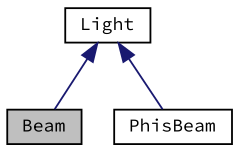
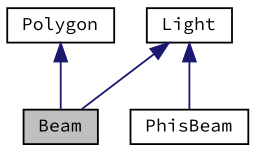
  digraph {
    fontname="Source Code Pro"
    node [color=black fillcolor=white fontname="Source Code Pro" fontsize=10 shape=record style=filled]
    edge [color=midnightblue dir=back fontname="Source Code Pro" fontsize=10 labelfontname=Helvetica labelfontsize=10 style=solid]
    n1 [fillcolor=grey75 fontcolor=black height=0.2 label=Beam width=0.4]
    n2 [height=0.2 label=PhisBeam width=0.4]
+   n3 [height=0.2 label=Polygon width=0.4]
    n4 [height=0.2 label=Light width=0.4]
+   n3 -> n1
    n4 -> n1
    n4 -> n2
  }
